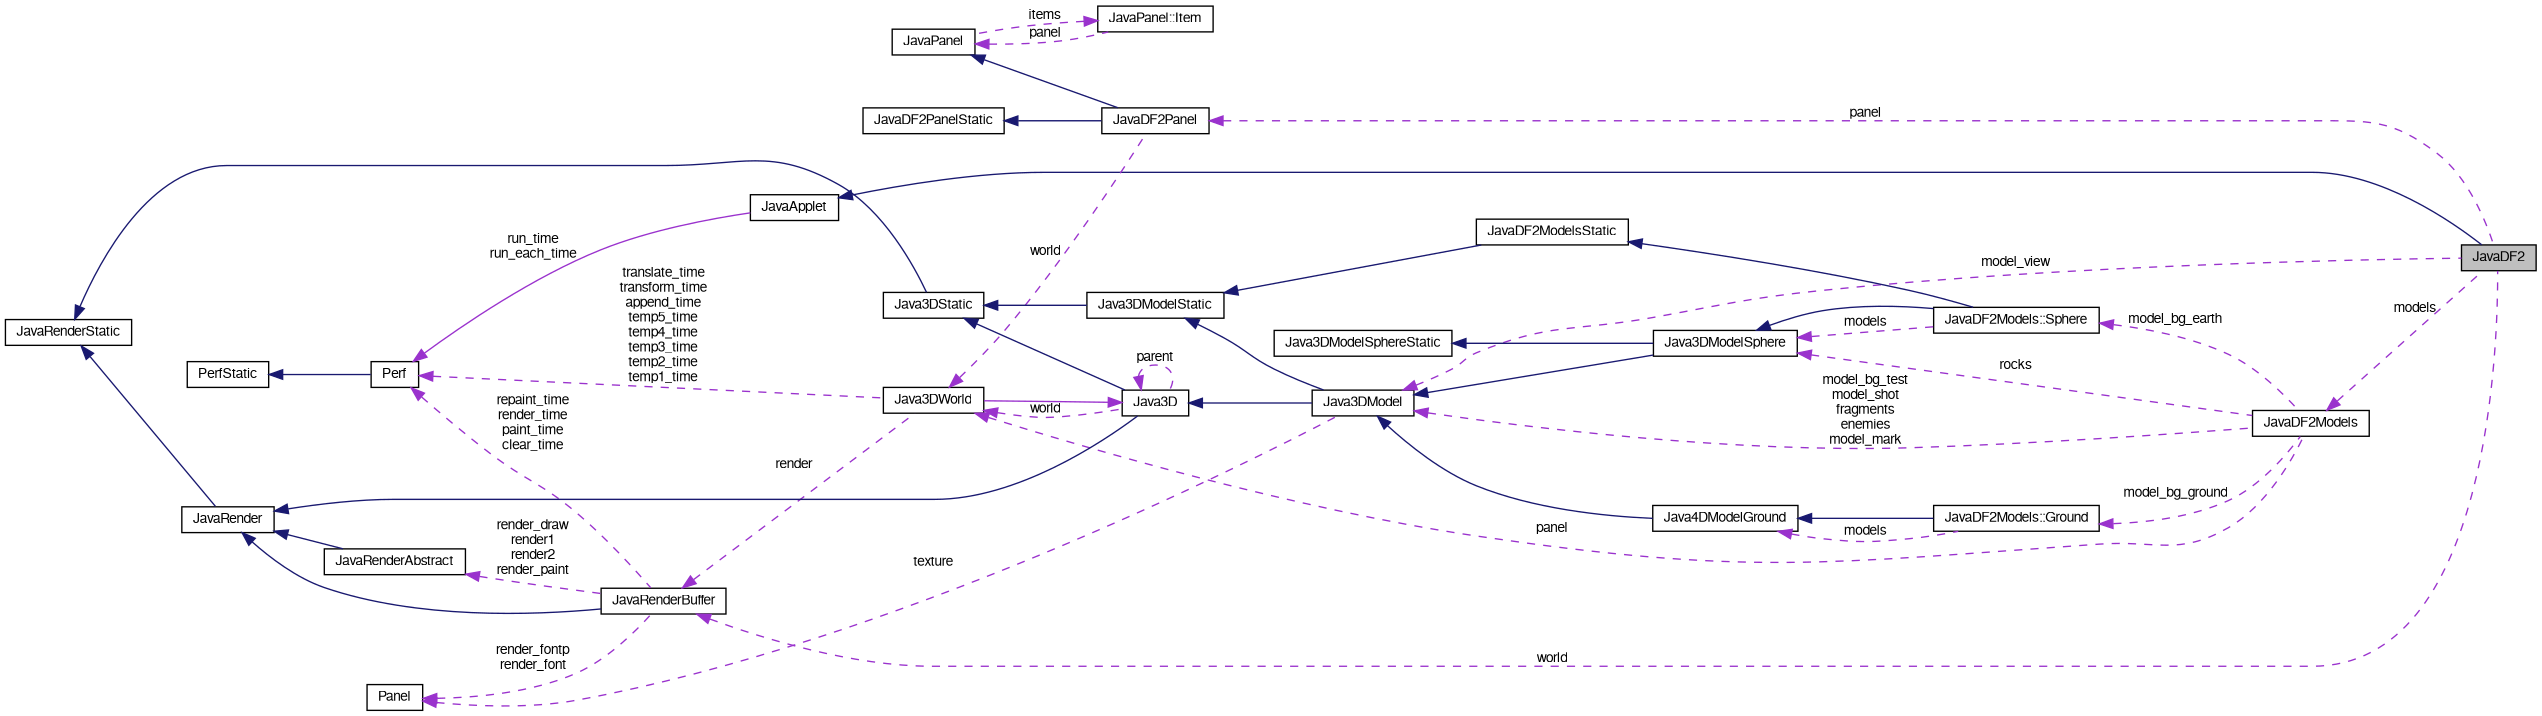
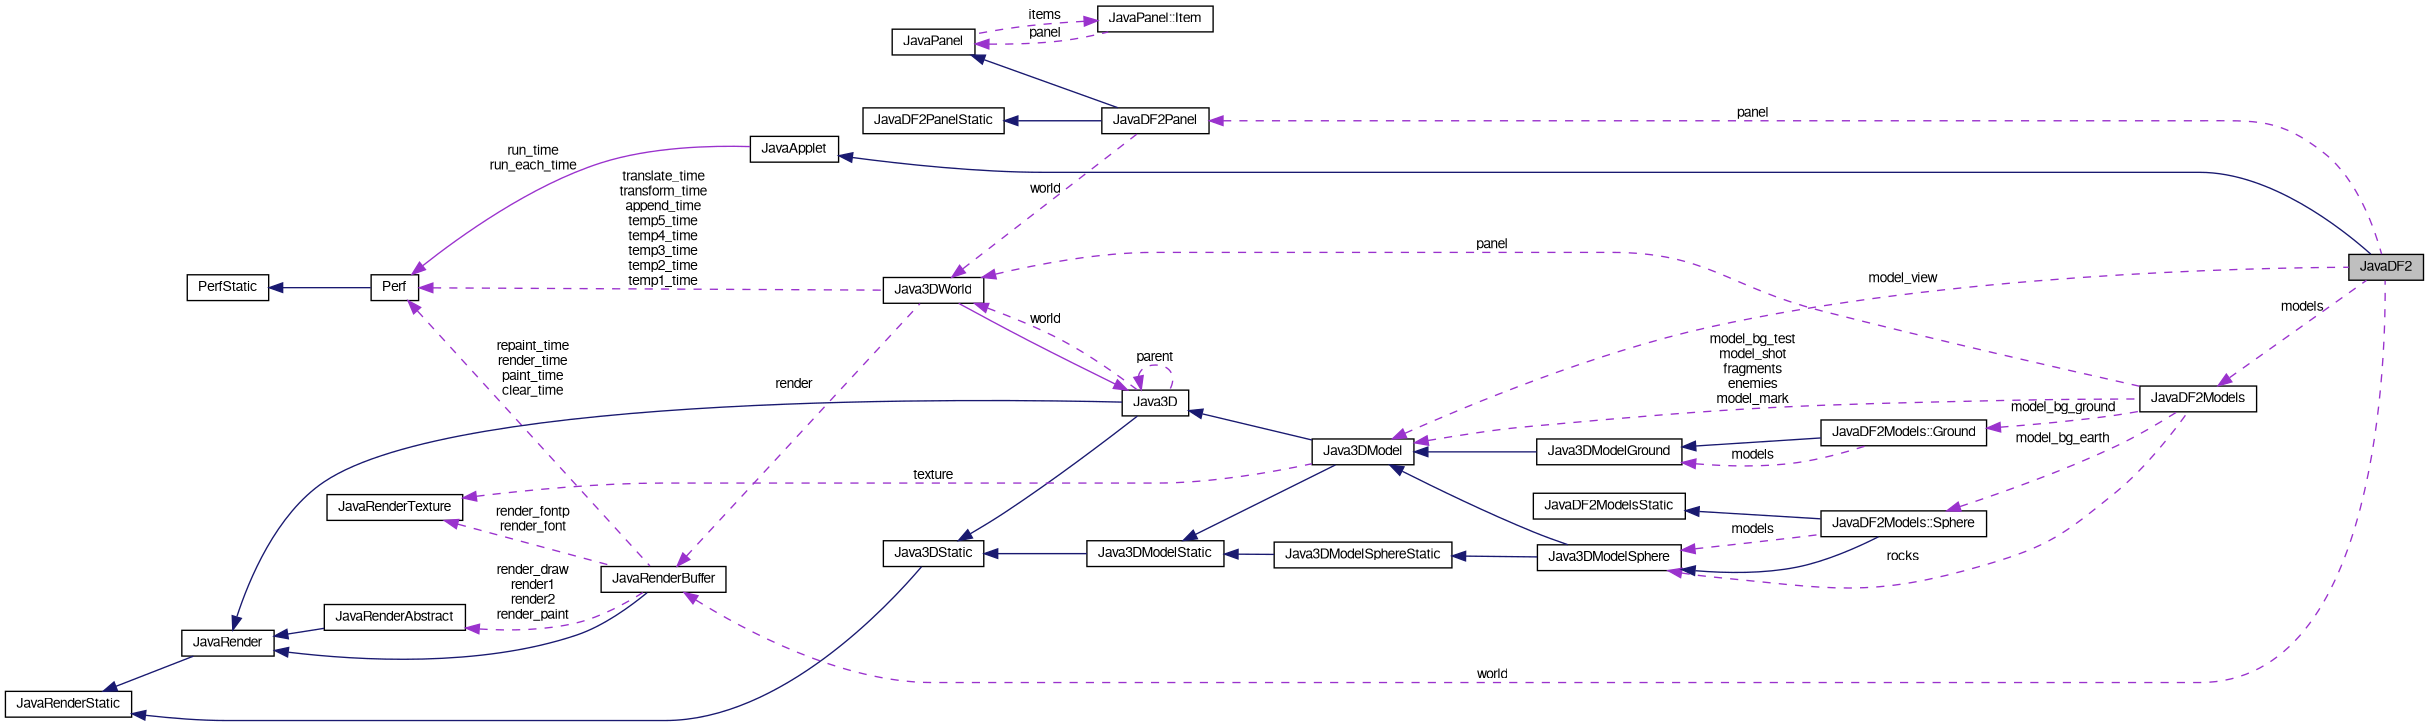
  digraph {
    rankdir=LR
    node [color=black fontname=FreeSans fontsize=10 shape=record]
    edge [color=darkorchid3 dir=back fontname=FreeSans fontsize=10 labelfontname=FreeSans labelfontsize=10 style=solid]
    n1 [fillcolor=grey75 fontcolor=black height=0.2 label=JavaDF2 style=filled width=0.4]
    n2 [height=0.2 label=JavaApplet width=0.4]
    n3 [height=0.2 label=Perf width=0.4]
    n4 [height=0.2 label=Java3DWorld width=0.4]
    n5 [height=0.2 label=JavaRenderBuffer width=0.4]
    n6 [height=0.2 label=JavaDF2Panel width=0.4]
    n7 [height=0.2 label=JavaDF2Models width=0.4]
    n8 [height=0.2 label=Java3D width=0.4]
    n9 [height=0.2 label=PerfStatic width=0.4]
    n10 [height=0.2 label=JavaPanel width=0.4]
    n11 [height=0.2 label="JavaPanel::Item" width=0.4]
    n12 [height=0.2 label=JavaDF2PanelStatic width=0.4]
    n13 [height=0.2 label=Java3DModel width=0.4]
-   n14 [height=0.2 label=Java4DModelGround width=0.4]
+   n14 [height=0.2 label=Java3DModelGround width=0.4]
    n15 [height=0.2 label=Java3DModelSphere width=0.4]
    n16 [height=0.2 label="JavaDF2Models::Ground" width=0.4]
    n17 [height=0.2 label="JavaDF2Models::Sphere" width=0.4]
    n18 [height=0.2 label=Java3DStatic width=0.4]
    n19 [height=0.2 label=Java3DModelStatic width=0.4]
    n20 [height=0.2 label=Java3DModelSphereStatic width=0.4]
    n21 [height=0.2 label=JavaRenderStatic width=0.4]
    n22 [height=0.2 label=JavaRender width=0.4]
    n23 [height=0.2 label=JavaRenderAbstract width=0.4]
-   n24 [height=0.2 label=Panel width=0.4]
+   n24 [height=0.2 label=JavaRenderTexture width=0.4]
    n25 [height=0.2 label=JavaDF2ModelsStatic width=0.4]
    n2 -> n1 [color=midnightblue]
    n3 -> n2 [label="run_time\nrun_each_time"]
    n3 -> n4 [label="translate_time\ntransform_time\nappend_time\ntemp5_time\ntemp4_time\ntemp3_time\ntemp2_time\ntemp1_time" style=dashed]
    n3 -> n5 [label="repaint_time\nrender_time\npaint_time\nclear_time" style=dashed]
    n4 -> n6 [label=world style=dashed]
    n4 -> n7 [label=panel style=dashed]
    n4 -> n8 [label=world style=dashed]
    n5 -> n1 [label=world style=dashed]
    n5 -> n4 [label=render style=dashed]
    n6 -> n1 [label=panel style=dashed]
    n7 -> n1 [label=models style=dashed]
    n8 -> n4
    n8 -> n8 [label=parent style=dashed]
    n8 -> n13 [color=midnightblue]
    n9 -> n3 [color=midnightblue]
    n10 -> n6 [color=midnightblue]
    n10 -> n11 [label=panel style=dashed]
    n11 -> n10 [label=items style=dashed]
    n12 -> n6 [color=midnightblue]
    n13 -> n1 [label=model_view style=dashed]
    n13 -> n7 [label="model_bg_test\nmodel_shot\nfragments\nenemies\nmodel_mark" style=dashed]
    n13 -> n14 [color=midnightblue]
    n13 -> n15 [color=midnightblue]
    n14 -> n16 [color=midnightblue]
    n14 -> n16 [label=models style=dashed]
    n15 -> n7 [label=rocks style=dashed]
    n15 -> n17 [color=midnightblue]
    n15 -> n17 [label=models style=dashed]
    n16 -> n7 [label=model_bg_ground style=dashed]
    n17 -> n7 [label=model_bg_earth style=dashed]
    n18 -> n8 [color=midnightblue]
    n18 -> n19 [color=midnightblue]
    n19 -> n13 [color=midnightblue]
-   n19 -> n25 [color=midnightblue]
+   n19 -> n20 [color=midnightblue]
    n20 -> n15 [color=midnightblue]
    n21 -> n18 [color=midnightblue]
    n21 -> n22 [color=midnightblue]
    n22 -> n5 [color=midnightblue]
    n22 -> n8 [color=midnightblue]
    n22 -> n23 [color=midnightblue]
    n23 -> n5 [label="render_draw\nrender1\nrender2\nrender_paint" style=dashed]
    n24 -> n5 [label="render_fontp\nrender_font" style=dashed]
    n24 -> n13 [label=texture style=dashed]
    n25 -> n17 [color=midnightblue]
  }
